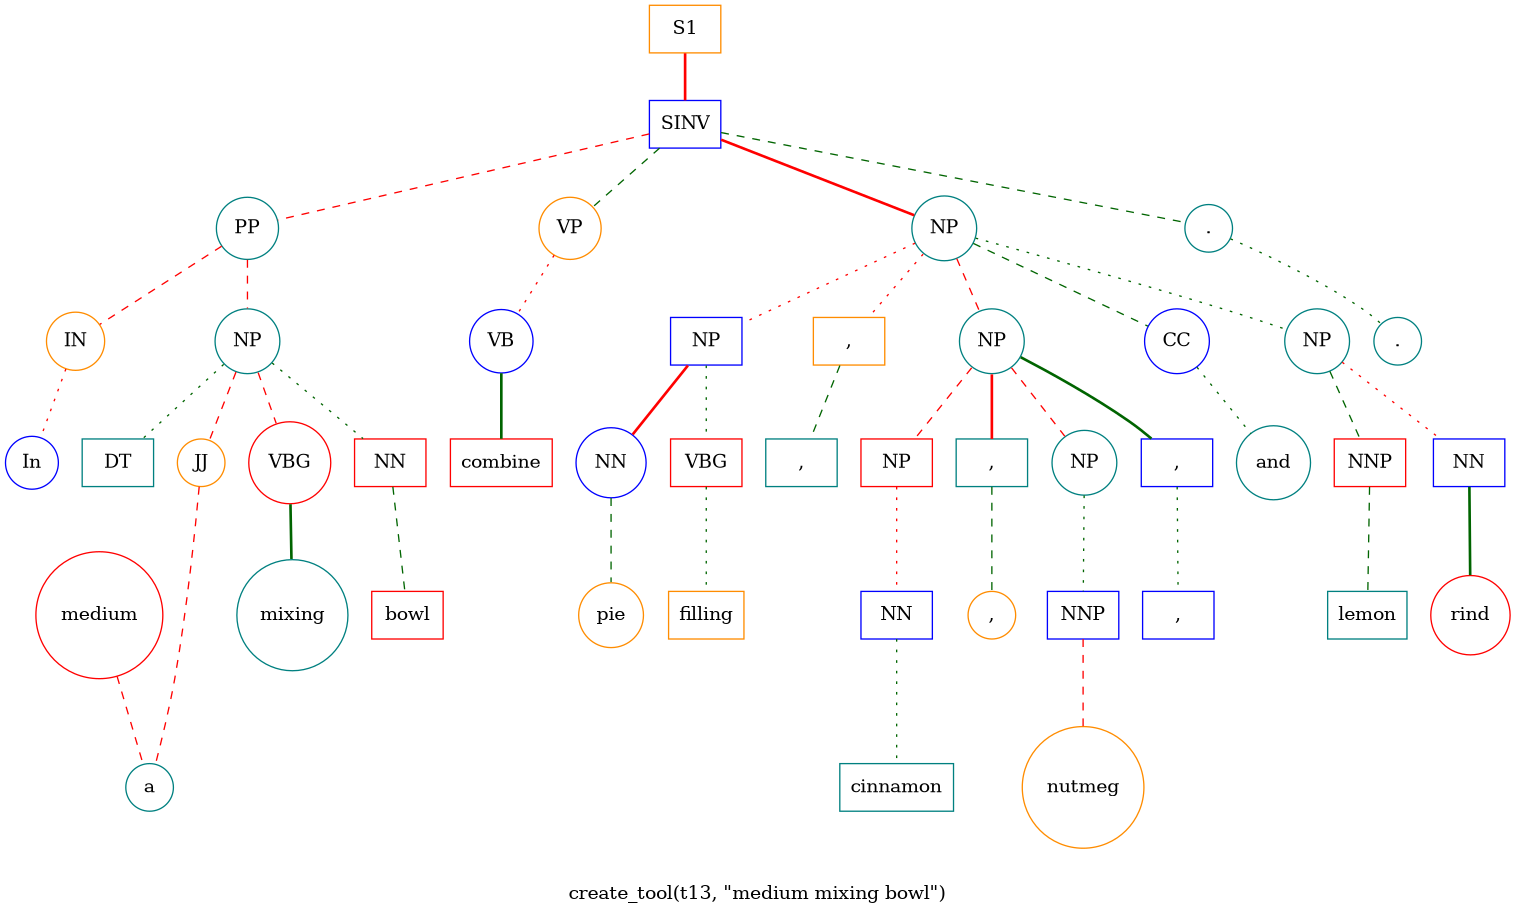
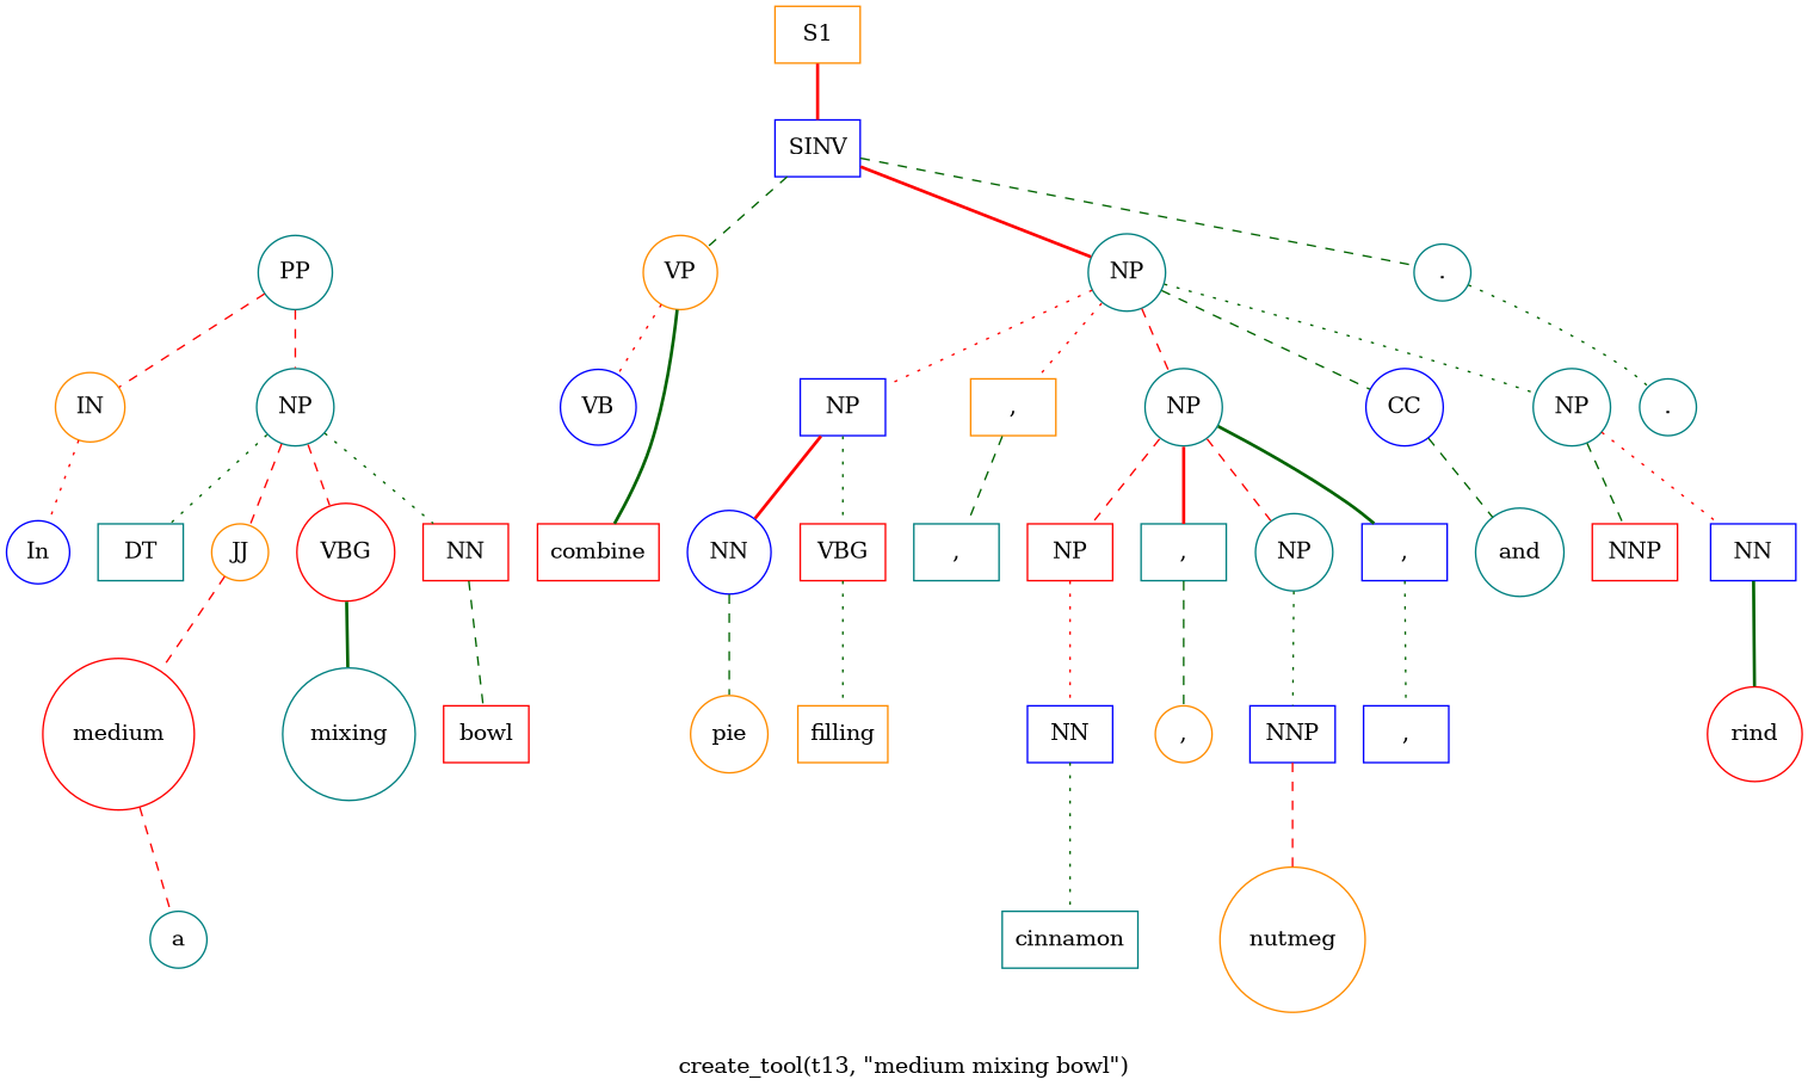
  graph {
    label="create_tool(t13, \"medium mixing bowl\")"
    node [color=teal shape=circle]
    edge [color=darkgreen style=dashed]
    n1 [color=darkorange label=S1 shape=box]
    n2 [color=blue label=SINV shape=box]
    n3 [label=PP]
    n4 [color=darkorange label=VP]
    n5 [label=NP]
    n6 [label="."]
    n7 [color=darkorange label=IN]
    n8 [label=NP]
    n9 [color=blue label=VB]
    n10 [color=blue label=NP shape=box]
    n11 [color=darkorange label="," shape=box]
    n12 [label=NP]
    n13 [color=blue label=CC]
    n14 [label=NP]
    n15 [label="."]
    n16 [color=blue label=In]
    n17 [label=DT shape=box]
    n18 [color=darkorange label=JJ]
    n19 [color=red label=VBG]
    n20 [color=red label=NN shape=box]
    n21 [color=red label=medium]
    n22 [label=mixing]
    n23 [color=red label=bowl shape=box]
    n24 [label=a]
    n25 [color=red label=combine shape=box]
    n26 [color=blue label=NN]
    n27 [color=red label=VBG shape=box]
    n28 [label="," shape=box]
    n29 [color=red label=NP shape=box]
    n30 [label="," shape=box]
    n31 [label=NP]
    n32 [color=blue label="," shape=box]
    n33 [label=and]
    n34 [color=red label=NNP shape=box]
    n35 [color=blue label=NN shape=box]
    n36 [color=darkorange label=pie]
    n37 [color=darkorange label=filling shape=box]
    n38 [color=blue label=NN shape=box]
    n39 [color=darkorange label=","]
    n40 [color=blue label=NNP shape=box]
    n41 [color=blue label="," shape=box]
    n42 [label=cinnamon shape=box]
    n43 [color=darkorange label=nutmeg]
-   n44 [label=lemon shape=box]
    n45 [color=red label=rind]
    n1 -- n2 [color=red style=bold]
-   n2 -- n3 [color=red]
    n2 -- n4
    n2 -- n5 [color=red style=bold]
    n2 -- n6
    n3 -- n7 [color=red]
    n3 -- n8 [color=red]
    n4 -- n9 [color=red style=dotted]
    n5 -- n10 [color=red style=dotted]
    n5 -- n11 [color=red style=dotted]
    n5 -- n12 [color=red]
    n5 -- n13
    n5 -- n14 [style=dotted]
    n6 -- n15 [style=dotted]
    n7 -- n16 [color=red style=dotted]
    n8 -- n17 [style=dotted]
    n8 -- n18 [color=red]
    n8 -- n19 [color=red]
    n8 -- n20 [style=dotted]
-   n9 -- n25 [style=bold]
+   n4 -- n25 [style=bold]
    n10 -- n26 [color=red style=bold]
    n10 -- n27 [style=dotted]
    n11 -- n28
    n12 -- n29 [color=red]
    n12 -- n30 [color=red style=bold]
    n12 -- n31 [color=red]
    n12 -- n32 [style=bold]
-   n13 -- n33 [style=dotted]
+   n13 -- n33
    n14 -- n34
    n14 -- n35 [color=red style=dotted]
-   n18 -- n24 [color=red]
+   n18 -- n21 [color=red]
    n19 -- n22 [style=bold]
    n20 -- n23
    n21 -- n24 [color=red]
    n26 -- n36
    n27 -- n37 [style=dotted]
    n29 -- n38 [color=red style=dotted]
    n30 -- n39
    n31 -- n40 [style=dotted]
    n32 -- n41 [style=dotted]
-   n34 -- n44
    n35 -- n45 [style=bold]
    n38 -- n42 [style=dotted]
    n40 -- n43 [color=red]
  }
